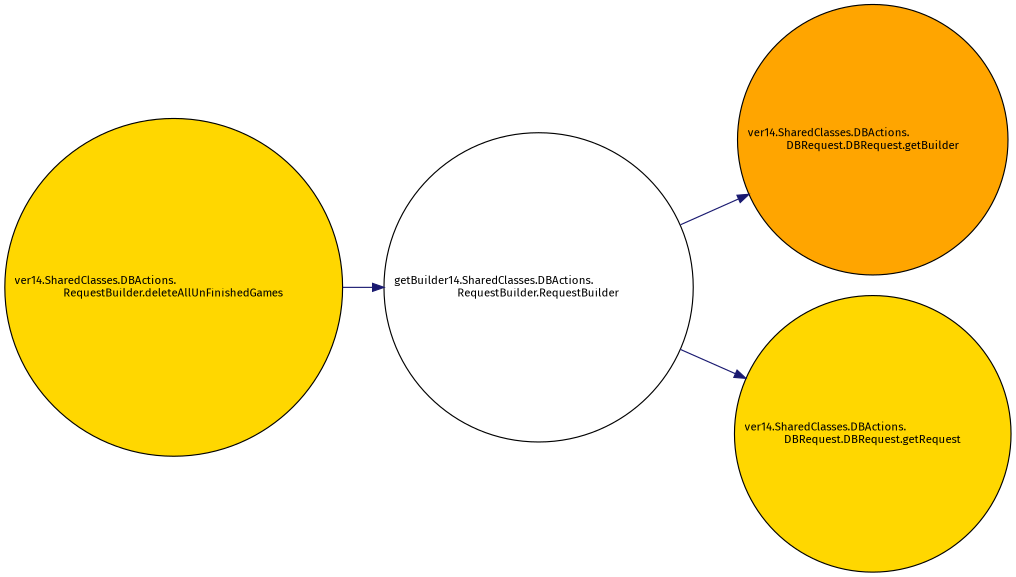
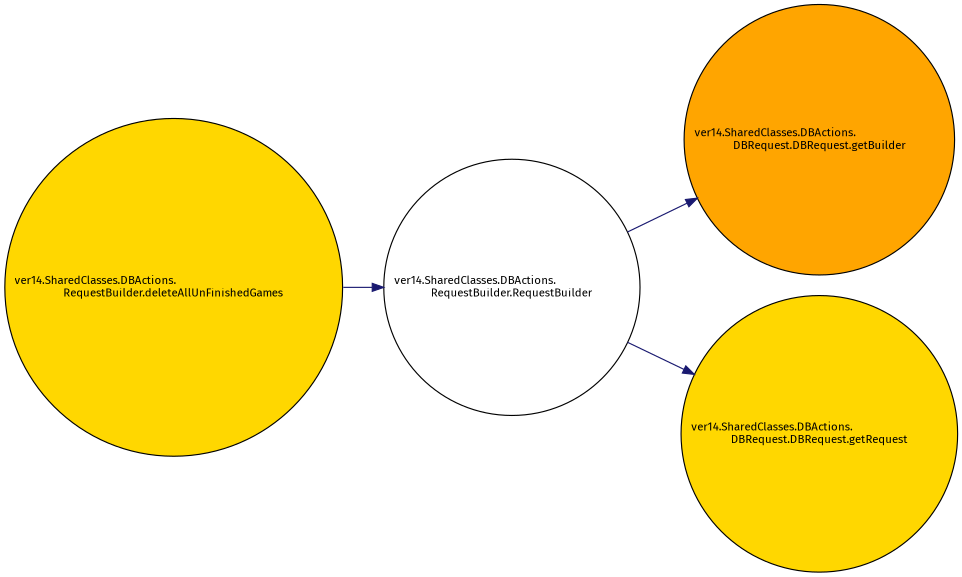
  digraph {
    rankdir=LR
    fontname="Fira Sans"
    node [color=black fillcolor=gold fontname="Fira Sans" fontsize=10 shape=circle style=filled]
    edge [color=midnightblue fontname="Fira Sans" fontsize=10 labelfontname=Helvetica labelfontsize=10 style=solid]
    n1 [fontcolor=black height=0.2 label="ver14.SharedClasses.DBActions.\lRequestBuilder.deleteAllUnFinishedGames" width=0.4]
-   n2 [fillcolor=white height=0.2 label="getBuilder14.SharedClasses.DBActions.\lRequestBuilder.RequestBuilder" width=0.4]
+   n2 [fillcolor=white height=0.2 label="ver14.SharedClasses.DBActions.\lRequestBuilder.RequestBuilder" width=0.4]
    n3 [fillcolor=orange height=0.2 label="ver14.SharedClasses.DBActions.\lDBRequest.DBRequest.getBuilder" width=0.4]
    n4 [height=0.2 label="ver14.SharedClasses.DBActions.\lDBRequest.DBRequest.getRequest" width=0.4]
    n1 -> n2
    n2 -> n3
    n2 -> n4
  }
